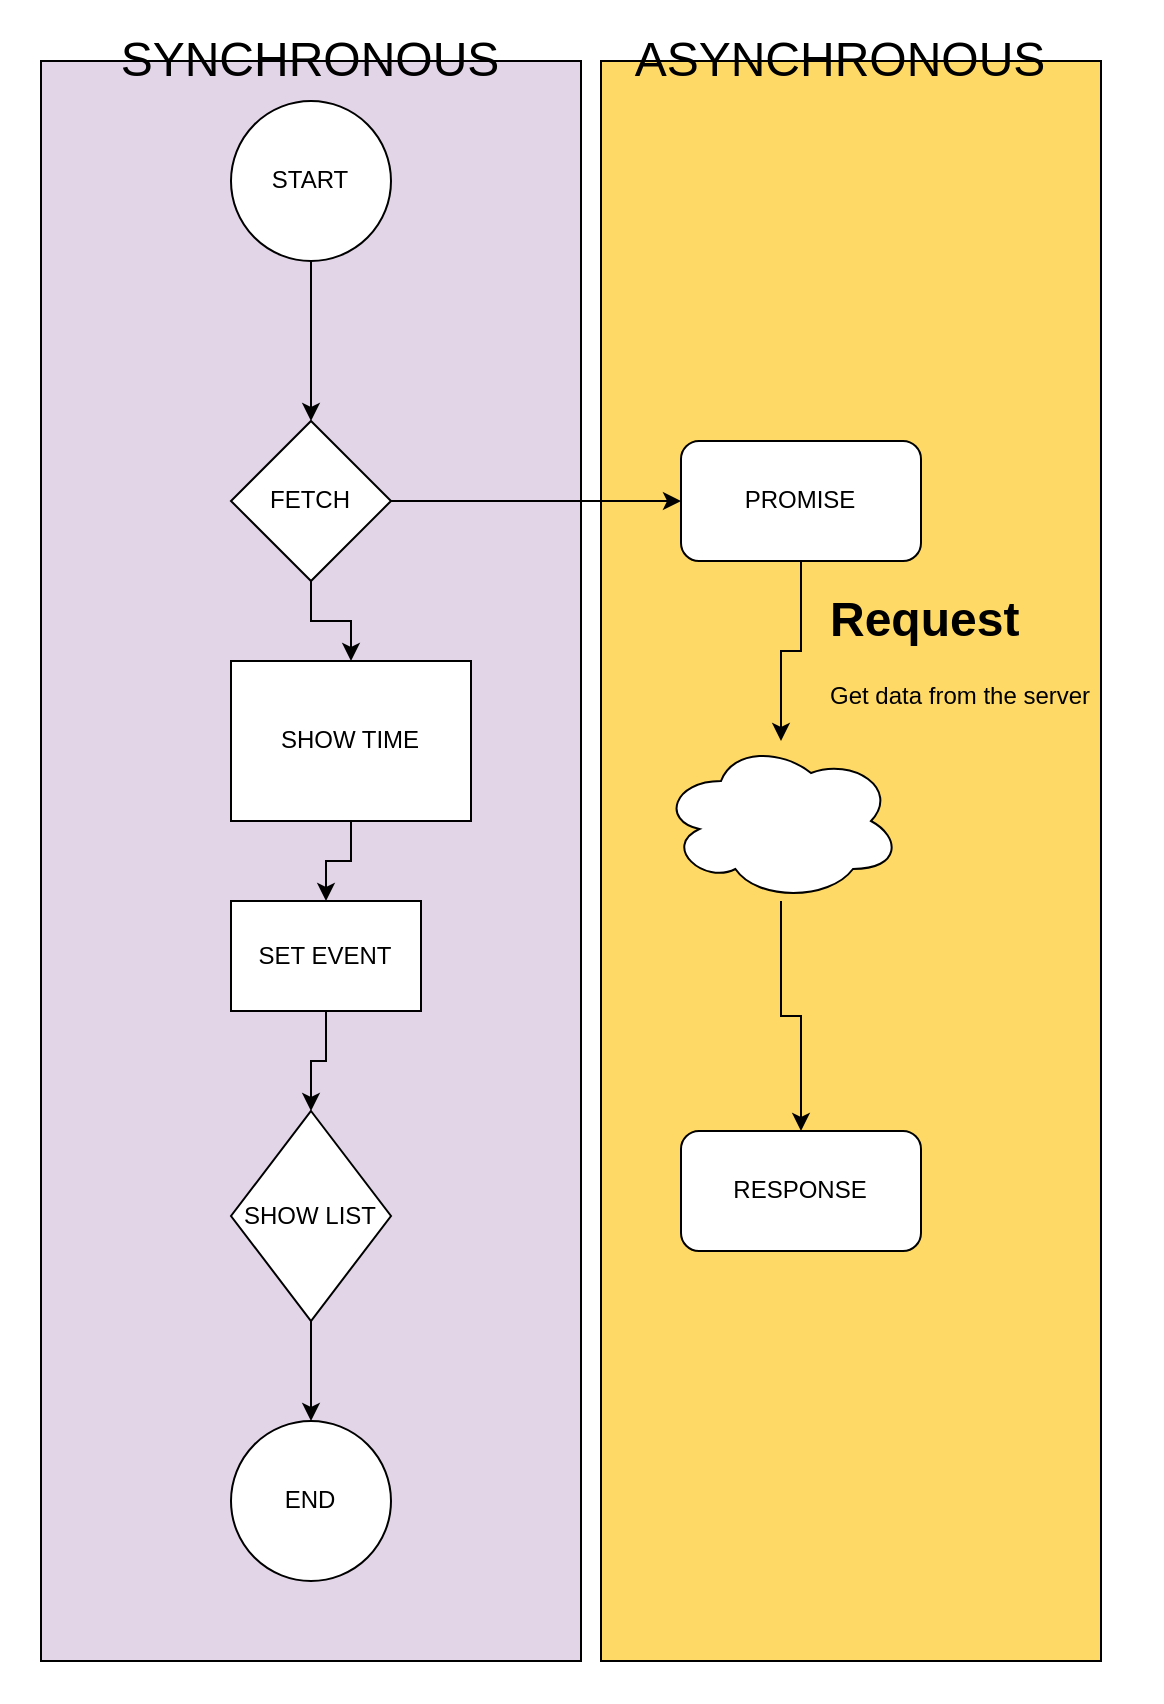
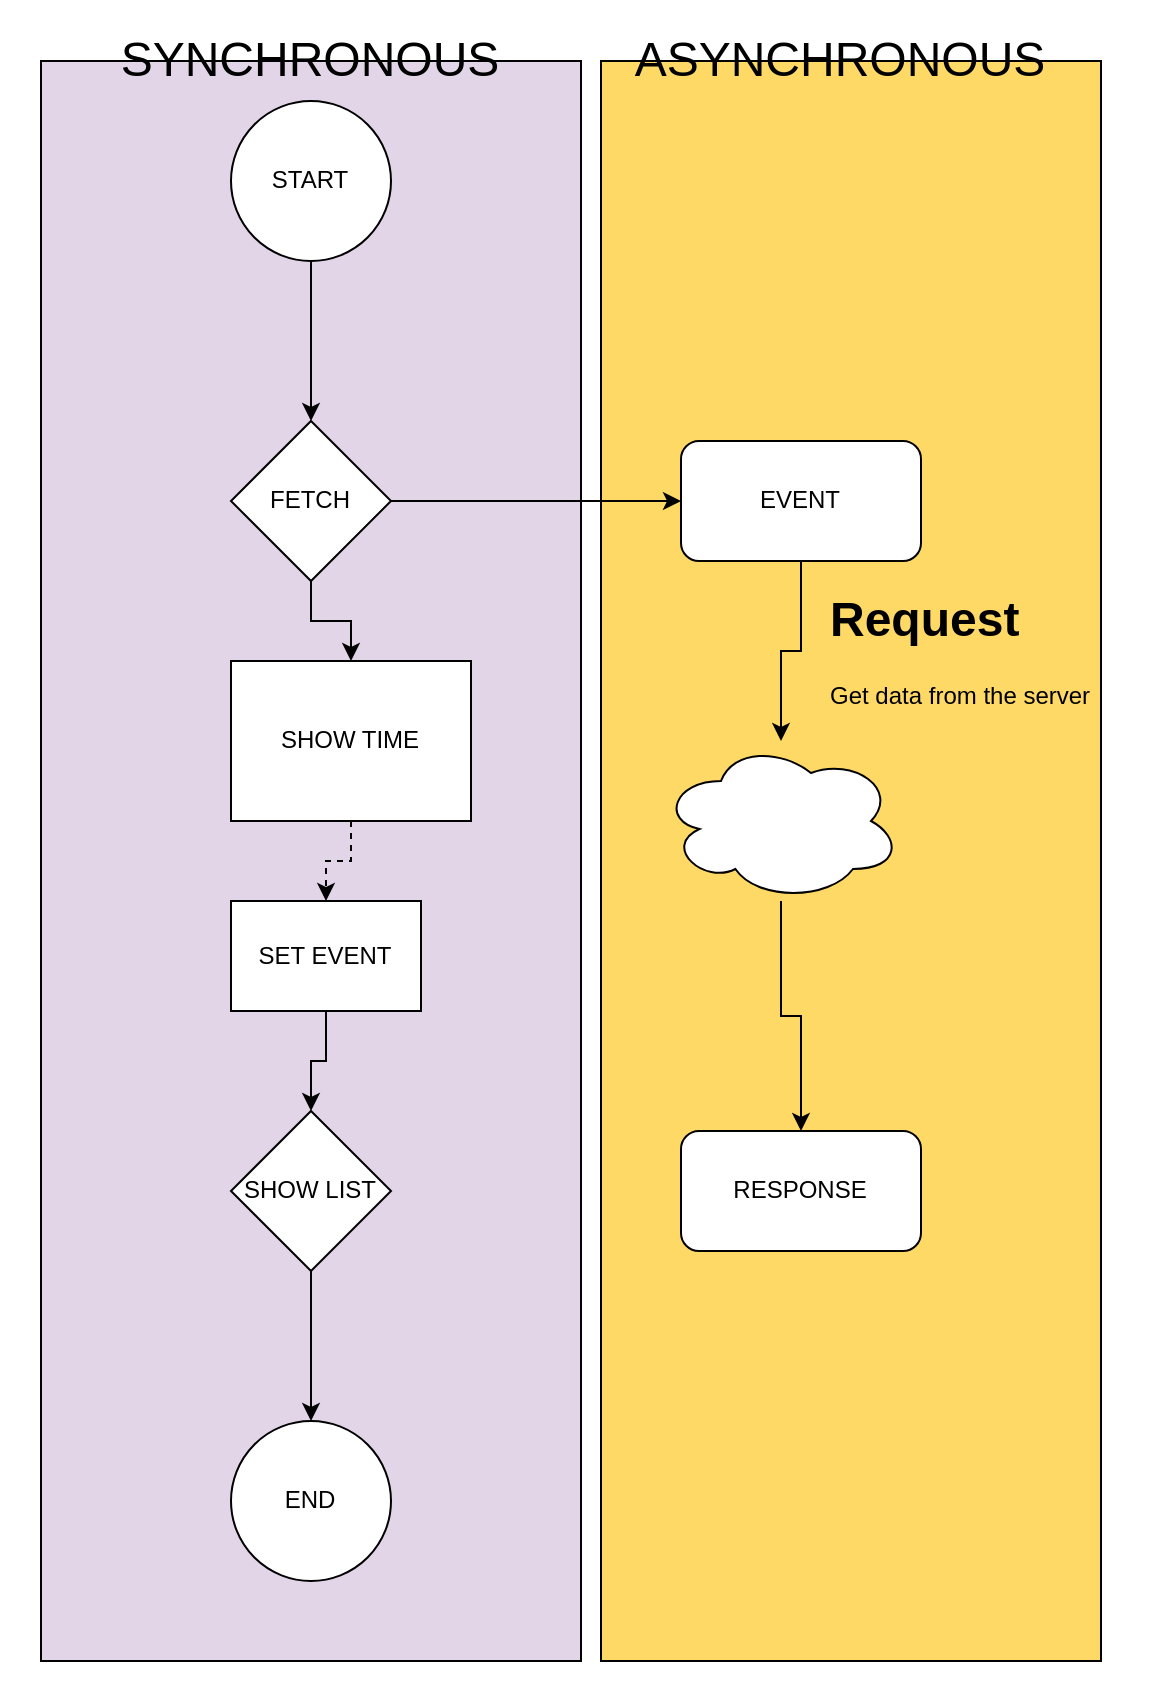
  <mxCell id="0" />
  <mxCell id="1" parent="0" />
  <mxCell id="2" value="" style="rounded=0;whiteSpace=wrap;html=1;fillColor=#FFD966;" vertex="1" parent="1"><mxGeometry x="300" y="30" width="250" height="800" as="geometry" /></mxCell>
  <mxCell id="3" value="" style="rounded=0;whiteSpace=wrap;html=1;fillColor=#E1D5E7;" vertex="1" parent="1"><mxGeometry x="20" y="30" width="270" height="800" as="geometry" /></mxCell>
  <mxCell id="4" value="" style="edgeStyle=orthogonalEdgeStyle;rounded=0;orthogonalLoop=1;jettySize=auto;html=1;" edge="1" parent="1" source="5" target="8"><mxGeometry relative="1" as="geometry" /></mxCell>
  <mxCell id="5" value="START" style="ellipse;whiteSpace=wrap;html=1;aspect=fixed;" vertex="1" parent="1"><mxGeometry x="115" y="50" width="80" height="80" as="geometry" /></mxCell>
  <mxCell id="6" value="" style="edgeStyle=orthogonalEdgeStyle;rounded=0;orthogonalLoop=1;jettySize=auto;html=1;" edge="1" parent="1" source="8" target="10"><mxGeometry relative="1" as="geometry" /></mxCell>
  <mxCell id="7" value="" style="edgeStyle=orthogonalEdgeStyle;rounded=0;orthogonalLoop=1;jettySize=auto;html=1;" edge="1" parent="1" source="8" target="12"><mxGeometry relative="1" as="geometry" /></mxCell>
  <mxCell id="8" value="FETCH" style="rhombus;whiteSpace=wrap;html=1;" vertex="1" parent="1"><mxGeometry x="115" y="210" width="80" height="80" as="geometry" /></mxCell>
  <mxCell id="9" style="edgeStyle=orthogonalEdgeStyle;rounded=0;orthogonalLoop=1;jettySize=auto;html=1;exitX=0.5;exitY=1;exitDx=0;exitDy=0;" edge="1" parent="1" source="20" target="15"><mxGeometry relative="1" as="geometry" /></mxCell>
- <mxCell id="10" value="PROMISE" style="rounded=1;whiteSpace=wrap;html=1;" vertex="1" parent="1"><mxGeometry x="340" y="220" width="120" height="60" as="geometry" /></mxCell>
- <mxCell id="11" value="" style="edgeStyle=orthogonalEdgeStyle;rounded=0;orthogonalLoop=1;jettySize=auto;html=1;" edge="1" parent="1" source="12" target="14"><mxGeometry relative="1" as="geometry" /></mxCell>
+ <mxCell id="10" value="EVENT" style="rounded=1;whiteSpace=wrap;html=1;" vertex="1" parent="1"><mxGeometry x="340" y="220" width="120" height="60" as="geometry" /></mxCell>
+ <mxCell id="11" value="" style="edgeStyle=orthogonalEdgeStyle;rounded=0;orthogonalLoop=1;jettySize=auto;html=1;dashed=1;" edge="1" parent="1" source="12" target="14"><mxGeometry relative="1" as="geometry" /></mxCell>
  <mxCell id="12" value="SHOW TIME" style="whiteSpace=wrap;html=1;aspect=fixed;" vertex="1" parent="1"><mxGeometry x="115" y="330" width="120" height="80" as="geometry" /></mxCell>
  <mxCell id="13" value="" style="edgeStyle=orthogonalEdgeStyle;rounded=0;orthogonalLoop=1;jettySize=auto;html=1;" edge="1" parent="1" source="14" target="17"><mxGeometry relative="1" as="geometry" /></mxCell>
  <mxCell id="14" value="SET EVENT" style="whiteSpace=wrap;html=1;aspect=fixed;" vertex="1" parent="1"><mxGeometry x="115" y="450" width="95" height="55" as="geometry" /></mxCell>
  <mxCell id="15" value="RESPONSE" style="rounded=1;whiteSpace=wrap;html=1;" vertex="1" parent="1"><mxGeometry x="340" y="565" width="120" height="60" as="geometry" /></mxCell>
  <mxCell id="16" value="" style="edgeStyle=orthogonalEdgeStyle;rounded=0;orthogonalLoop=1;jettySize=auto;html=1;" edge="1" parent="1" source="17" target="18"><mxGeometry relative="1" as="geometry" /></mxCell>
- <mxCell id="17" value="SHOW LIST" style="rhombus;whiteSpace=wrap;html=1;" vertex="1" parent="1"><mxGeometry x="115" y="555" width="80" height="105" as="geometry" /></mxCell>
+ <mxCell id="17" value="SHOW LIST" style="rhombus;whiteSpace=wrap;html=1;" vertex="1" parent="1"><mxGeometry x="115" y="555" width="80" height="80" as="geometry" /></mxCell>
  <mxCell id="18" value="END" style="ellipse;whiteSpace=wrap;html=1;aspect=fixed;" vertex="1" parent="1"><mxGeometry x="115" y="710" width="80" height="80" as="geometry" /></mxCell>
  <mxCell id="19" value="&lt;h1&gt;Request&lt;/h1&gt;&lt;p&gt;Get data from the server&lt;/p&gt;" style="text;html=1;strokeColor=none;fillColor=none;spacing=5;spacingTop=-20;whiteSpace=wrap;overflow=hidden;rounded=0;" vertex="1" parent="1"><mxGeometry x="410" y="290" width="150" height="120" as="geometry" /></mxCell>
  <mxCell id="20" value="" style="ellipse;shape=cloud;whiteSpace=wrap;html=1;" vertex="1" parent="1"><mxGeometry x="330" y="370" width="120" height="80" as="geometry" /></mxCell>
  <mxCell id="21" style="edgeStyle=orthogonalEdgeStyle;rounded=0;orthogonalLoop=1;jettySize=auto;html=1;exitX=0.5;exitY=1;exitDx=0;exitDy=0;" edge="1" parent="1" source="10" target="20"><mxGeometry relative="1" as="geometry"><mxPoint x="400" y="280" as="sourcePoint" /><mxPoint x="400" y="565" as="targetPoint" /></mxGeometry></mxCell>
  <mxCell id="22" value="&lt;font style=&quot;font-size: 24px&quot;&gt;SYNCHRONOUS&lt;/font&gt;" style="text;html=1;strokeColor=none;fillColor=none;align=center;verticalAlign=middle;whiteSpace=wrap;rounded=0;" vertex="1" parent="1"><mxGeometry x="135" y="20" width="40" height="20" as="geometry" /></mxCell>
  <mxCell id="23" value="&lt;font style=&quot;font-size: 24px&quot;&gt;ASYNCHRONOUS&lt;/font&gt;" style="text;html=1;strokeColor=none;fillColor=none;align=center;verticalAlign=middle;whiteSpace=wrap;rounded=0;" vertex="1" parent="1"><mxGeometry x="400" y="20" width="40" height="20" as="geometry" /></mxCell>
